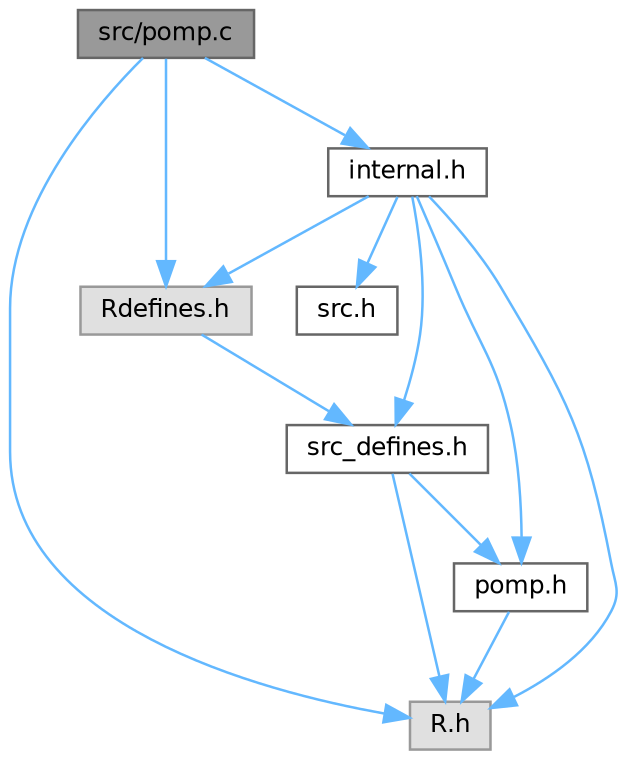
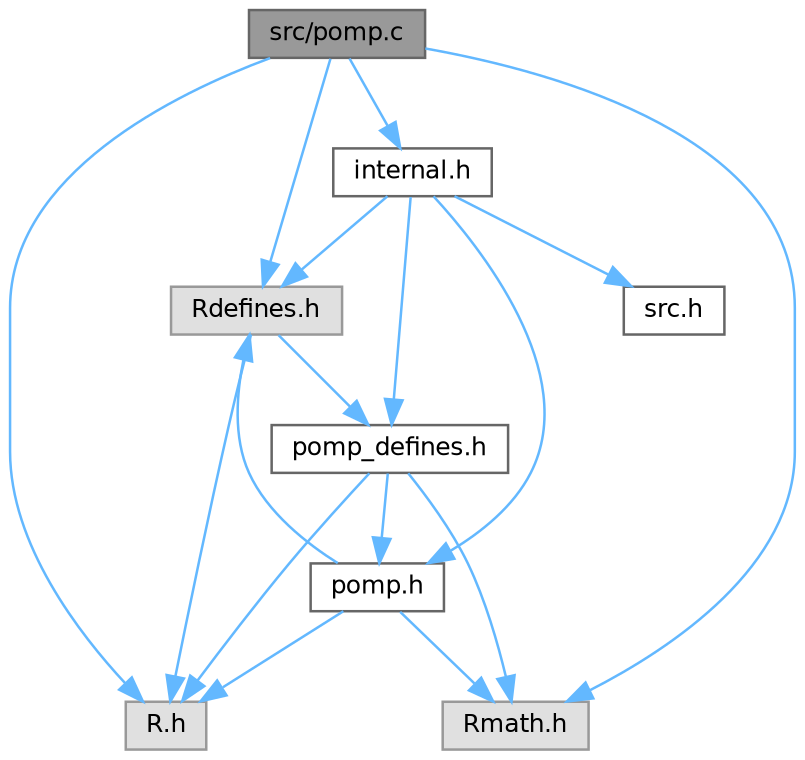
  digraph {
    node [color=grey40 fillcolor=white fontname=Helvetica fontsize=10 shape=box style=filled]
    edge [color=steelblue1 fontname=Helvetica fontsize=10 labelfontname=Helvetica labelfontsize=10 style=solid]
    n1 [color=gray40 fillcolor=grey60 fontcolor=black height=0.2 label="src/pomp.c" width=0.4]
    n2 [color=grey60 fillcolor="#E0E0E0" height=0.2 label="R.h" width=0.4]
+   n3 [color=grey60 fillcolor="#E0E0E0" height=0.2 label="Rmath.h" width=0.4]
    n4 [color=grey60 fillcolor="#E0E0E0" height=0.2 label="Rdefines.h" width=0.4]
    n5 [height=0.2 label="internal.h" width=0.4]
-   n6 [height=0.2 label="src_defines.h" width=0.4]
+   n6 [height=0.2 label="pomp_defines.h" width=0.4]
    n7 [height=0.2 label="src.h" width=0.4]
    n8 [height=0.2 label="pomp.h" width=0.4]
    n1 -> n2
+   n1 -> n3
    n1 -> n4
    n1 -> n5
    n4 -> n6
-   n5 -> n2
+   n4 -> n2
    n5 -> n4
    n5 -> n6
    n5 -> n7
    n5 -> n8
    n6 -> n2
+   n6 -> n3
    n6 -> n8
    n8 -> n2
+   n8 -> n3
+   n8 -> n4
  }
